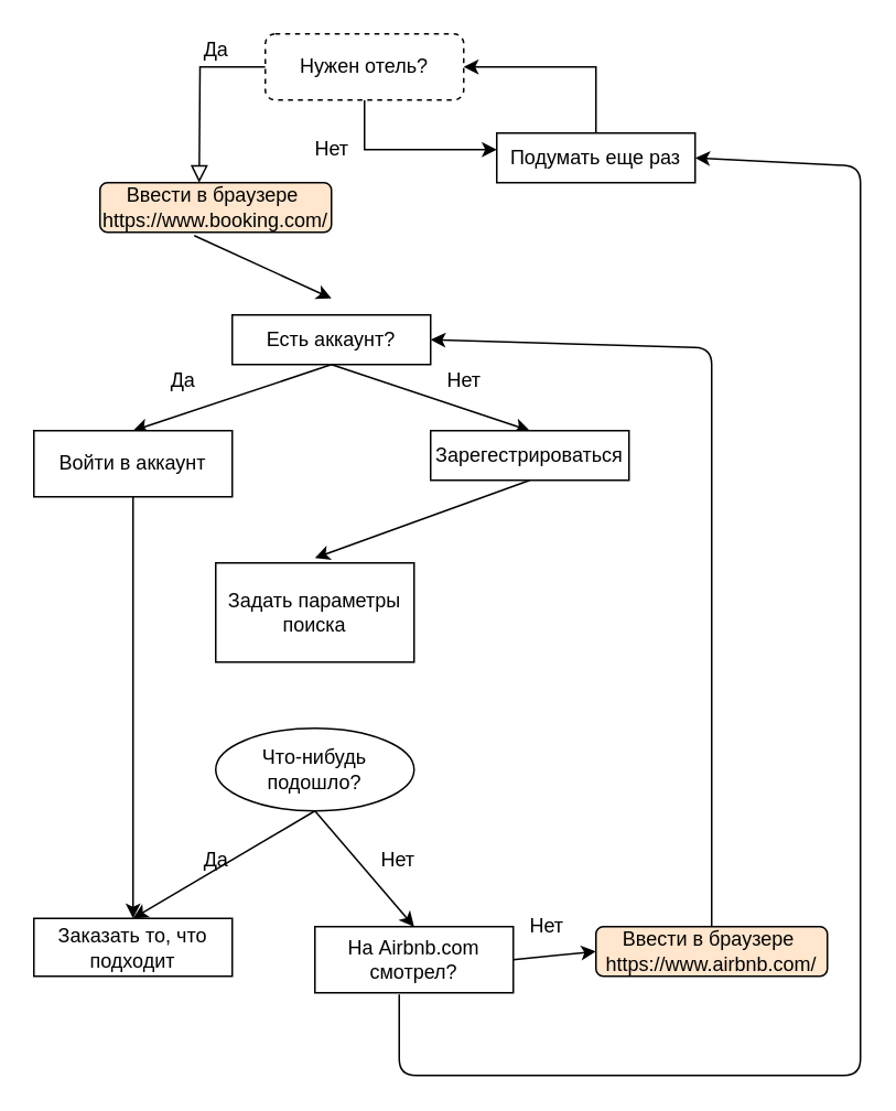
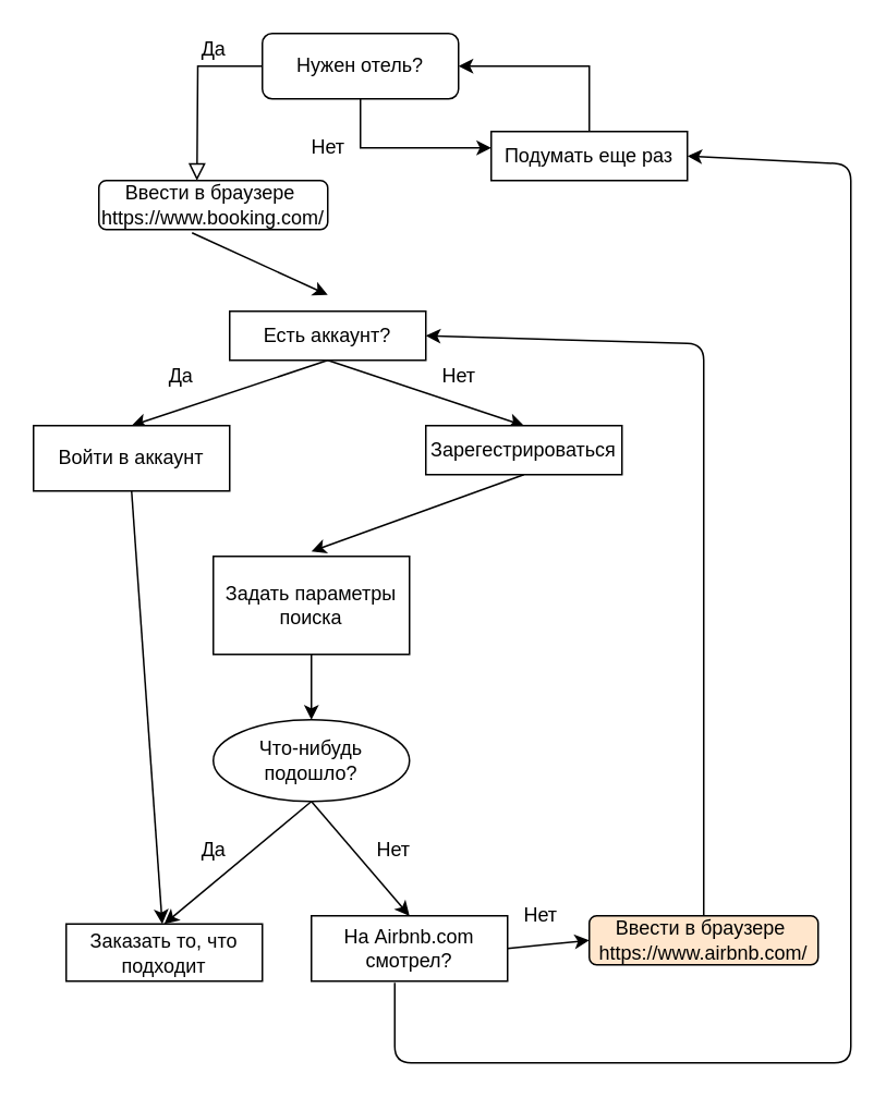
  <mxCell id="0" />
  <mxCell id="1" parent="0" />
  <mxCell id="2" value="" style="rounded=0;html=1;jettySize=auto;orthogonalLoop=1;fontSize=11;endArrow=block;endFill=0;endSize=8;strokeWidth=1;shadow=0;labelBackgroundColor=none;edgeStyle=orthogonalEdgeStyle;" parent="1" source="4" edge="1"><mxGeometry relative="1" as="geometry"><mxPoint x="120" y="110" as="targetPoint" /></mxGeometry></mxCell>
  <mxCell id="3" style="edgeStyle=orthogonalEdgeStyle;rounded=0;orthogonalLoop=1;jettySize=auto;html=1;exitX=0.5;exitY=1;exitDx=0;exitDy=0;" edge="1" parent="1" source="4"><mxGeometry relative="1" as="geometry"><mxPoint x="300" y="90" as="targetPoint" /><Array as="points"><mxPoint x="220" y="90" /></Array></mxGeometry></mxCell>
- <mxCell id="4" value="Нужен отель?" style="rounded=1;whiteSpace=wrap;html=1;fontSize=12;glass=0;strokeWidth=1;shadow=0;dashed=1;" parent="1" vertex="1"><mxGeometry x="160" y="20" width="120" height="40" as="geometry" /></mxCell>
+ <mxCell id="4" value="Нужен отель?" style="rounded=1;whiteSpace=wrap;html=1;fontSize=12;glass=0;strokeWidth=1;shadow=0;" parent="1" vertex="1"><mxGeometry x="160" y="20" width="120" height="40" as="geometry" /></mxCell>
  <mxCell id="5" value="Да" style="text;html=1;align=center;verticalAlign=middle;resizable=0;points=[];autosize=1;" vertex="1" parent="1"><mxGeometry x="115" y="20" width="30" height="20" as="geometry" /></mxCell>
  <mxCell id="6" value="Нет" style="text;html=1;align=center;verticalAlign=middle;resizable=0;points=[];autosize=1;" vertex="1" parent="1"><mxGeometry x="180" y="80" width="40" height="20" as="geometry" /></mxCell>
- <mxCell id="7" value="Ввести в браузере&amp;nbsp; https://www.booking.com/" style="rounded=1;whiteSpace=wrap;html=1;fillColor=#ffe6cc;" vertex="1" parent="1"><mxGeometry x="60" y="110" width="140" height="30" as="geometry" /></mxCell>
+ <mxCell id="7" value="Ввести в браузере&amp;nbsp; https://www.booking.com/" style="rounded=1;whiteSpace=wrap;html=1;" vertex="1" parent="1"><mxGeometry x="60" y="110" width="140" height="30" as="geometry" /></mxCell>
  <mxCell id="8" value="" style="endArrow=classic;html=1;exitX=0.407;exitY=1.067;exitDx=0;exitDy=0;exitPerimeter=0;" edge="1" parent="1" source="7"><mxGeometry width="50" height="50" relative="1" as="geometry"><mxPoint x="190" y="260" as="sourcePoint" /><mxPoint x="200" y="180" as="targetPoint" /></mxGeometry></mxCell>
  <mxCell id="9" value="Есть аккаунт?" style="rounded=0;whiteSpace=wrap;html=1;" vertex="1" parent="1"><mxGeometry x="140" y="190" width="120" height="30" as="geometry" /></mxCell>
  <mxCell id="10" style="edgeStyle=orthogonalEdgeStyle;rounded=0;orthogonalLoop=1;jettySize=auto;html=1;exitX=0.5;exitY=0;exitDx=0;exitDy=0;entryX=1;entryY=0.5;entryDx=0;entryDy=0;" edge="1" parent="1" source="11" target="4"><mxGeometry relative="1" as="geometry"><mxPoint x="360" y="40" as="targetPoint" /></mxGeometry></mxCell>
  <mxCell id="11" value="Подумать еще раз" style="rounded=0;whiteSpace=wrap;html=1;" vertex="1" parent="1"><mxGeometry x="300" y="80" width="120" height="30" as="geometry" /></mxCell>
  <mxCell id="12" value="" style="endArrow=classic;html=1;exitX=0.5;exitY=1;exitDx=0;exitDy=0;" edge="1" parent="1" source="9"><mxGeometry width="50" height="50" relative="1" as="geometry"><mxPoint x="190" y="260" as="sourcePoint" /><mxPoint x="320" y="260" as="targetPoint" /></mxGeometry></mxCell>
  <mxCell id="13" value="" style="endArrow=classic;html=1;exitX=0.5;exitY=1;exitDx=0;exitDy=0;" edge="1" parent="1" source="9"><mxGeometry width="50" height="50" relative="1" as="geometry"><mxPoint x="190" y="260" as="sourcePoint" /><mxPoint x="80" y="260" as="targetPoint" /></mxGeometry></mxCell>
  <mxCell id="14" value="Да" style="text;html=1;align=center;verticalAlign=middle;resizable=0;points=[];autosize=1;" vertex="1" parent="1"><mxGeometry x="95" y="220" width="30" height="20" as="geometry" /></mxCell>
  <mxCell id="15" value="Нет" style="text;html=1;align=center;verticalAlign=middle;resizable=0;points=[];autosize=1;" vertex="1" parent="1"><mxGeometry x="260" y="220" width="40" height="20" as="geometry" /></mxCell>
  <mxCell id="16" value="Зарегестрироваться" style="rounded=0;whiteSpace=wrap;html=1;" vertex="1" parent="1"><mxGeometry x="260" y="260" width="120" height="30" as="geometry" /></mxCell>
  <mxCell id="17" value="Войти в аккаунт" style="rounded=0;whiteSpace=wrap;html=1;" vertex="1" parent="1"><mxGeometry x="20" y="260" width="120" height="40" as="geometry" /></mxCell>
  <mxCell id="18" value="Задать параметры поиска" style="rounded=0;whiteSpace=wrap;html=1;" vertex="1" parent="1"><mxGeometry x="130" y="340" width="120" height="60" as="geometry" /></mxCell>
  <mxCell id="19" value="" style="endArrow=classic;html=1;exitX=0.5;exitY=1;exitDx=0;exitDy=0;" edge="1" parent="1" source="17" target="23"><mxGeometry width="50" height="50" relative="1" as="geometry"><mxPoint x="190" y="250" as="sourcePoint" /><mxPoint x="240" y="200" as="targetPoint" /></mxGeometry></mxCell>
  <mxCell id="20" value="" style="endArrow=classic;html=1;exitX=0.5;exitY=1;exitDx=0;exitDy=0;" edge="1" parent="1" source="16"><mxGeometry width="50" height="50" relative="1" as="geometry"><mxPoint x="90" y="310" as="sourcePoint" /><mxPoint x="190" y="337" as="targetPoint" /></mxGeometry></mxCell>
  <mxCell id="21" value="Что-нибудь подошло?" style="ellipse;whiteSpace=wrap;html=1;" vertex="1" parent="1"><mxGeometry x="130" y="440" width="120" height="50" as="geometry" /></mxCell>
- <mxCell id="23" value="Заказать то, что подходит" style="rounded=0;whiteSpace=wrap;html=1;" vertex="1" parent="1"><mxGeometry x="20" y="555" width="120" height="35" as="geometry" /></mxCell>
+ <mxCell id="22" value="" style="endArrow=classic;html=1;exitX=0.5;exitY=1;exitDx=0;exitDy=0;entryX=0.5;entryY=0;entryDx=0;entryDy=0;" edge="1" parent="1" source="18" target="21"><mxGeometry width="50" height="50" relative="1" as="geometry"><mxPoint x="190" y="350" as="sourcePoint" /><mxPoint x="240" y="300" as="targetPoint" /></mxGeometry></mxCell>
+ <mxCell id="23" value="Заказать то, что подходит" style="rounded=0;whiteSpace=wrap;html=1;" vertex="1" parent="1"><mxGeometry x="40" y="565" width="120" height="35" as="geometry" /></mxCell>
  <mxCell id="24" value="" style="endArrow=classic;html=1;exitX=0.5;exitY=1;exitDx=0;exitDy=0;entryX=0.5;entryY=0;entryDx=0;entryDy=0;" edge="1" parent="1" source="21" target="23"><mxGeometry width="50" height="50" relative="1" as="geometry"><mxPoint x="190" y="350" as="sourcePoint" /><mxPoint x="240" y="300" as="targetPoint" /></mxGeometry></mxCell>
  <mxCell id="25" value="Да" style="text;html=1;align=center;verticalAlign=middle;resizable=0;points=[];autosize=1;" vertex="1" parent="1"><mxGeometry x="115" y="510" width="30" height="20" as="geometry" /></mxCell>
  <mxCell id="26" value="" style="endArrow=classic;html=1;exitX=0.5;exitY=1;exitDx=0;exitDy=0;" edge="1" parent="1" source="21"><mxGeometry width="50" height="50" relative="1" as="geometry"><mxPoint x="200" y="500" as="sourcePoint" /><mxPoint x="250" y="560" as="targetPoint" /></mxGeometry></mxCell>
  <mxCell id="27" value="На Airbnb.com смотрел?" style="rounded=0;whiteSpace=wrap;html=1;" vertex="1" parent="1"><mxGeometry x="190" y="560" width="120" height="40" as="geometry" /></mxCell>
  <mxCell id="28" value="Нет" style="text;html=1;align=center;verticalAlign=middle;resizable=0;points=[];autosize=1;" vertex="1" parent="1"><mxGeometry x="220" y="510" width="40" height="20" as="geometry" /></mxCell>
  <mxCell id="29" value="" style="endArrow=classic;html=1;exitX=1;exitY=0.5;exitDx=0;exitDy=0;entryX=0;entryY=0.5;entryDx=0;entryDy=0;" edge="1" parent="1" source="27" target="30"><mxGeometry width="50" height="50" relative="1" as="geometry"><mxPoint x="190" y="440" as="sourcePoint" /><mxPoint x="400" y="410" as="targetPoint" /><Array as="points" /></mxGeometry></mxCell>
  <mxCell id="30" value="Ввести в браузере&amp;nbsp; https://www.airbnb.com/" style="rounded=1;whiteSpace=wrap;html=1;fillColor=#ffe6cc;" vertex="1" parent="1"><mxGeometry x="360" y="560" width="140" height="30" as="geometry" /></mxCell>
  <mxCell id="31" value="" style="endArrow=classic;html=1;exitX=0.5;exitY=0;exitDx=0;exitDy=0;entryX=1;entryY=0.5;entryDx=0;entryDy=0;" edge="1" parent="1" source="30" target="9"><mxGeometry width="50" height="50" relative="1" as="geometry"><mxPoint x="190" y="440" as="sourcePoint" /><mxPoint x="430" y="160" as="targetPoint" /><Array as="points"><mxPoint x="430" y="210" /></Array></mxGeometry></mxCell>
  <mxCell id="32" value="Нет" style="text;html=1;align=center;verticalAlign=middle;resizable=0;points=[];autosize=1;" vertex="1" parent="1"><mxGeometry x="310" y="550" width="40" height="20" as="geometry" /></mxCell>
  <mxCell id="33" value="" style="endArrow=classic;html=1;exitX=0.425;exitY=1.025;exitDx=0;exitDy=0;exitPerimeter=0;entryX=1;entryY=0.5;entryDx=0;entryDy=0;" edge="1" parent="1" source="27" target="11"><mxGeometry width="50" height="50" relative="1" as="geometry"><mxPoint x="240" y="700" as="sourcePoint" /><mxPoint x="520" y="90" as="targetPoint" /><Array as="points"><mxPoint x="241" y="650" /><mxPoint x="520" y="650" /><mxPoint x="520" y="100" /></Array></mxGeometry></mxCell>
